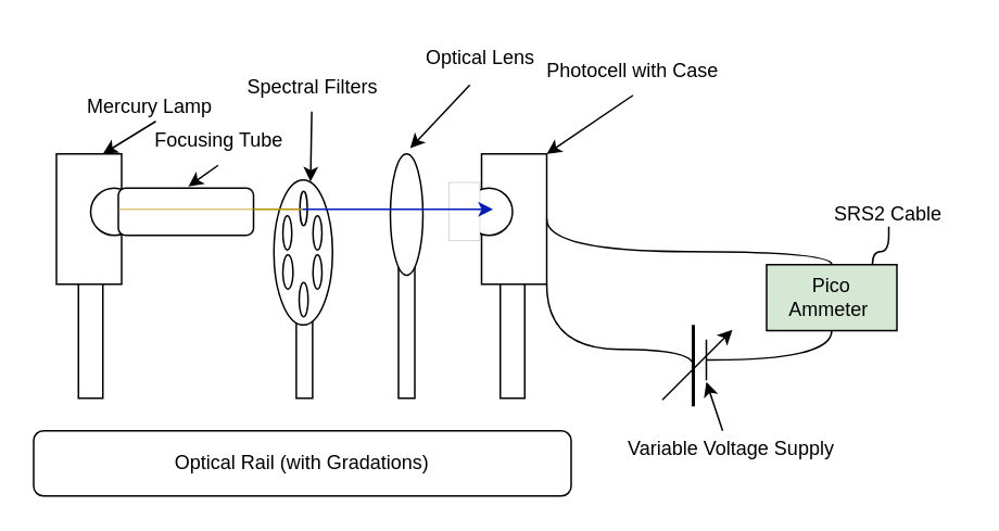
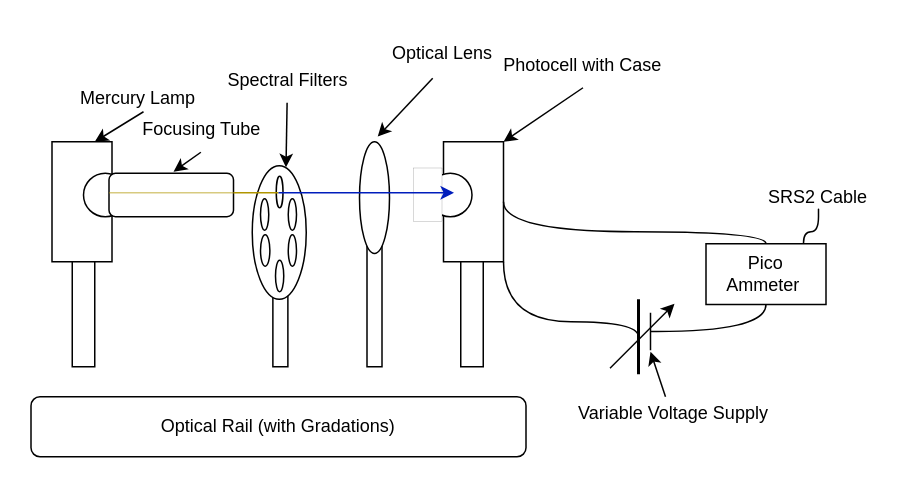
  <mxCell id="0" />
  <mxCell id="1" parent="0" />
  <mxCell id="2" value="Optical Rail (with Gradations)" style="rounded=1;whiteSpace=wrap;html=1;" vertex="1" parent="1"><mxGeometry x="20" y="264" width="330" height="40" as="geometry" /></mxCell>
  <mxCell id="3" value="" style="rounded=0;whiteSpace=wrap;html=1;" vertex="1" parent="1"><mxGeometry x="34" y="94" width="40" height="80" as="geometry" /></mxCell>
  <mxCell id="4" value="" style="rounded=0;whiteSpace=wrap;html=1;" vertex="1" parent="1"><mxGeometry x="47.5" y="174" width="15" height="70" as="geometry" /></mxCell>
  <mxCell id="5" value="" style="ellipse;whiteSpace=wrap;html=1;aspect=fixed;" vertex="1" parent="1"><mxGeometry x="55" y="115" width="29" height="29" as="geometry" /></mxCell>
  <mxCell id="6" value="" style="rounded=1;whiteSpace=wrap;html=1;" vertex="1" parent="1"><mxGeometry x="72" y="115" width="83" height="29" as="geometry" /></mxCell>
  <mxCell id="7" value="" style="rounded=0;whiteSpace=wrap;html=1;" vertex="1" parent="1"><mxGeometry x="181.25" y="194" width="10" height="50" as="geometry" /></mxCell>
  <mxCell id="8" value="" style="ellipse;whiteSpace=wrap;html=1;" vertex="1" parent="1"><mxGeometry x="167.5" y="110" width="36" height="89" as="geometry" /></mxCell>
  <mxCell id="9" value="" style="ellipse;whiteSpace=wrap;html=1;" vertex="1" parent="1"><mxGeometry x="183.5" y="117" width="4.5" height="21" as="geometry" /></mxCell>
  <mxCell id="10" value="" style="ellipse;whiteSpace=wrap;html=1;" vertex="1" parent="1"><mxGeometry x="191.5" y="132" width="5.5" height="21" as="geometry" /></mxCell>
  <mxCell id="11" value="" style="ellipse;whiteSpace=wrap;html=1;" vertex="1" parent="1"><mxGeometry x="191.5" y="156" width="5.5" height="21" as="geometry" /></mxCell>
  <mxCell id="12" value="" style="ellipse;whiteSpace=wrap;html=1;" vertex="1" parent="1"><mxGeometry x="183" y="173" width="5.5" height="21" as="geometry" /></mxCell>
  <mxCell id="13" value="" style="ellipse;whiteSpace=wrap;html=1;" vertex="1" parent="1"><mxGeometry x="173" y="156" width="6.25" height="21" as="geometry" /></mxCell>
  <mxCell id="14" value="" style="ellipse;whiteSpace=wrap;html=1;" vertex="1" parent="1"><mxGeometry x="173" y="132" width="5.5" height="21" as="geometry" /></mxCell>
  <mxCell id="15" value="" style="rounded=0;whiteSpace=wrap;html=1;" vertex="1" parent="1"><mxGeometry x="244" y="164" width="10" height="80" as="geometry" /></mxCell>
  <mxCell id="16" value="" style="endArrow=none;html=1;rounded=0;opacity=50;fillColor=#e3c800;strokeColor=#B09500;" edge="1" parent="1"><mxGeometry width="50" height="50" relative="1" as="geometry"><mxPoint x="72" y="128" as="sourcePoint" /><mxPoint x="155" y="128" as="targetPoint" /></mxGeometry></mxCell>
  <mxCell id="17" value="" style="endArrow=none;html=1;rounded=0;fillColor=#e3c800;strokeColor=#B09500;" edge="1" parent="1"><mxGeometry width="50" height="50" relative="1" as="geometry"><mxPoint x="155" y="128" as="sourcePoint" /><mxPoint x="185" y="128" as="targetPoint" /></mxGeometry></mxCell>
  <mxCell id="18" value="" style="ellipse;whiteSpace=wrap;html=1;" vertex="1" parent="1"><mxGeometry x="239" y="94" width="20" height="74.5" as="geometry" /></mxCell>
  <mxCell id="19" value="" style="group;flipH=1;" vertex="1" connectable="0" parent="1"><mxGeometry x="285" y="94" width="50" height="150" as="geometry" /></mxCell>
  <mxCell id="20" value="" style="rounded=0;whiteSpace=wrap;html=1;" vertex="1" parent="19"><mxGeometry x="10" width="40" height="80" as="geometry" /></mxCell>
  <mxCell id="21" value="" style="rounded=0;whiteSpace=wrap;html=1;" vertex="1" parent="19"><mxGeometry x="21.5" y="80" width="15" height="70" as="geometry" /></mxCell>
  <mxCell id="22" value="" style="ellipse;whiteSpace=wrap;html=1;aspect=fixed;" vertex="1" parent="19"><mxGeometry y="21" width="29" height="29" as="geometry" /></mxCell>
  <mxCell id="23" value="" style="rounded=0;whiteSpace=wrap;html=1;strokeWidth=0;" vertex="1" parent="1"><mxGeometry x="275" y="111.5" width="19" height="35.5" as="geometry" /></mxCell>
  <mxCell id="24" value="" style="endArrow=classic;html=1;rounded=0;fillColor=#0050ef;strokeColor=#001DBC;" edge="1" parent="1"><mxGeometry width="50" height="50" relative="1" as="geometry"><mxPoint x="185" y="128" as="sourcePoint" /><mxPoint x="302" y="128" as="targetPoint" /></mxGeometry></mxCell>
  <mxCell id="25" value="" style="endArrow=none;html=1;rounded=0;edgeStyle=orthogonalEdgeStyle;curved=1;" edge="1" parent="1"><mxGeometry width="50" height="50" relative="1" as="geometry"><mxPoint x="335" y="174" as="sourcePoint" /><mxPoint x="425" y="224" as="targetPoint" /><Array as="points"><mxPoint x="335" y="214" /><mxPoint x="425" y="214" /></Array></mxGeometry></mxCell>
- <mxCell id="26" value="Pico Ammeter&amp;nbsp;" style="rounded=0;whiteSpace=wrap;html=1;fillColor=#d5e8d4;" vertex="1" parent="1"><mxGeometry x="470" y="162" width="80" height="40.5" as="geometry" /></mxCell>
+ <mxCell id="26" value="Pico Ammeter&amp;nbsp;" style="rounded=0;whiteSpace=wrap;html=1;" vertex="1" parent="1"><mxGeometry x="470" y="162" width="80" height="40.5" as="geometry" /></mxCell>
  <mxCell id="27" value="" style="endArrow=classic;html=1;rounded=0;" edge="1" parent="1"><mxGeometry width="50" height="50" relative="1" as="geometry"><mxPoint x="406" y="245" as="sourcePoint" /><mxPoint x="449" y="202" as="targetPoint" /></mxGeometry></mxCell>
  <mxCell id="28" value="" style="endArrow=none;html=1;rounded=0;strokeWidth=2;" edge="1" parent="1"><mxGeometry width="50" height="50" relative="1" as="geometry"><mxPoint x="425" y="249" as="sourcePoint" /><mxPoint x="425" y="199" as="targetPoint" /></mxGeometry></mxCell>
  <mxCell id="29" value="" style="endArrow=none;html=1;rounded=0;strokeWidth=1;" edge="1" parent="1"><mxGeometry width="50" height="50" relative="1" as="geometry"><mxPoint x="433" y="233" as="sourcePoint" /><mxPoint x="433" y="208" as="targetPoint" /></mxGeometry></mxCell>
  <mxCell id="30" value="" style="endArrow=none;html=1;rounded=0;entryX=0.5;entryY=1;entryDx=0;entryDy=0;edgeStyle=orthogonalEdgeStyle;curved=1;" edge="1" parent="1" target="26"><mxGeometry width="50" height="50" relative="1" as="geometry"><mxPoint x="433" y="220.5" as="sourcePoint" /><mxPoint x="511" y="198" as="targetPoint" /></mxGeometry></mxCell>
  <mxCell id="31" value="" style="endArrow=none;html=1;rounded=0;entryX=0.5;entryY=0;entryDx=0;entryDy=0;edgeStyle=orthogonalEdgeStyle;curved=1;exitX=1;exitY=0.5;exitDx=0;exitDy=0;" edge="1" parent="1" source="20" target="26"><mxGeometry width="50" height="50" relative="1" as="geometry"><mxPoint x="335" y="168.5" as="sourcePoint" /><mxPoint x="385" y="118.5" as="targetPoint" /><Array as="points"><mxPoint x="335" y="154" /><mxPoint x="510" y="154" /></Array></mxGeometry></mxCell>
  <mxCell id="32" value="" style="endArrow=none;html=1;rounded=0;edgeStyle=orthogonalEdgeStyle;curved=1;" edge="1" parent="1"><mxGeometry width="50" height="50" relative="1" as="geometry"><mxPoint x="535" y="161.5" as="sourcePoint" /><mxPoint x="545" y="144" as="targetPoint" /><Array as="points"><mxPoint x="535" y="154" /><mxPoint x="545" y="154" /><mxPoint x="545" y="134" /></Array></mxGeometry></mxCell>
  <mxCell id="33" value="" style="endArrow=classic;html=1;rounded=0;" edge="1" parent="1"><mxGeometry width="50" height="50" relative="1" as="geometry"><mxPoint x="95" y="74" as="sourcePoint" /><mxPoint x="62.5" y="94" as="targetPoint" /></mxGeometry></mxCell>
  <mxCell id="34" value="Mercury Lamp" style="text;html=1;align=center;verticalAlign=middle;resizable=0;points=[];autosize=1;strokeColor=none;fillColor=none;" vertex="1" parent="1"><mxGeometry x="41" y="50" width="100" height="30" as="geometry" /></mxCell>
  <mxCell id="35" value="" style="endArrow=classic;html=1;rounded=0;exitX=0.5;exitY=1;exitDx=0;exitDy=0;" edge="1" parent="1" source="36"><mxGeometry width="50" height="50" relative="1" as="geometry"><mxPoint x="145" y="94" as="sourcePoint" /><mxPoint x="115" y="114" as="targetPoint" /></mxGeometry></mxCell>
  <mxCell id="36" value="Focusing Tube" style="text;html=1;strokeColor=none;fillColor=none;align=center;verticalAlign=middle;whiteSpace=wrap;rounded=0;" vertex="1" parent="1"><mxGeometry x="84.5" y="71" width="97.5" height="30" as="geometry" /></mxCell>
  <mxCell id="37" value="" style="endArrow=classic;html=1;rounded=0;" edge="1" parent="1" source="38"><mxGeometry width="50" height="50" relative="1" as="geometry"><mxPoint x="210" y="81" as="sourcePoint" /><mxPoint x="190" y="111" as="targetPoint" /></mxGeometry></mxCell>
  <mxCell id="38" value="Spectral Filters" style="text;html=1;align=center;verticalAlign=middle;resizable=0;points=[];autosize=1;strokeColor=none;fillColor=none;" vertex="1" parent="1"><mxGeometry x="141" y="38" width="100" height="30" as="geometry" /></mxCell>
  <mxCell id="39" value="" style="endArrow=classic;html=1;rounded=0;entryX=0.606;entryY=-0.046;entryDx=0;entryDy=0;entryPerimeter=0;exitX=0.438;exitY=1.056;exitDx=0;exitDy=0;exitPerimeter=0;" edge="1" parent="1" source="40" target="18"><mxGeometry width="50" height="50" relative="1" as="geometry"><mxPoint x="265" y="64" as="sourcePoint" /><mxPoint x="255" y="84" as="targetPoint" /></mxGeometry></mxCell>
  <mxCell id="40" value="Optical Lens" style="text;html=1;align=center;verticalAlign=middle;resizable=0;points=[];autosize=1;strokeColor=none;fillColor=none;" vertex="1" parent="1"><mxGeometry x="244" y="20" width="100" height="30" as="geometry" /></mxCell>
  <mxCell id="41" value="" style="endArrow=classic;html=1;rounded=0;exitX=0.5;exitY=1;exitDx=0;exitDy=0;" edge="1" parent="1" source="42"><mxGeometry width="50" height="50" relative="1" as="geometry"><mxPoint x="375" y="54" as="sourcePoint" /><mxPoint x="335" y="94" as="targetPoint" /></mxGeometry></mxCell>
  <mxCell id="42" value="Photocell with Case" style="text;html=1;strokeColor=none;fillColor=none;align=center;verticalAlign=middle;whiteSpace=wrap;rounded=0;" vertex="1" parent="1"><mxGeometry x="333" y="28" width="110" height="30" as="geometry" /></mxCell>
  <mxCell id="43" value="" style="endArrow=classic;html=1;rounded=0;" edge="1" parent="1"><mxGeometry width="50" height="50" relative="1" as="geometry"><mxPoint x="443" y="264" as="sourcePoint" /><mxPoint x="433" y="234" as="targetPoint" /></mxGeometry></mxCell>
  <mxCell id="44" value="Variable Voltage Supply" style="text;html=1;align=center;verticalAlign=middle;resizable=0;points=[];autosize=1;strokeColor=none;fillColor=none;" vertex="1" parent="1"><mxGeometry x="373" y="260" width="150" height="30" as="geometry" /></mxCell>
  <mxCell id="45" value="SRS2 Cable&amp;nbsp;" style="text;html=1;align=center;verticalAlign=middle;resizable=0;points=[];autosize=1;strokeColor=none;fillColor=none;" vertex="1" parent="1"><mxGeometry x="501" y="115.5" width="90" height="30" as="geometry" /></mxCell>
